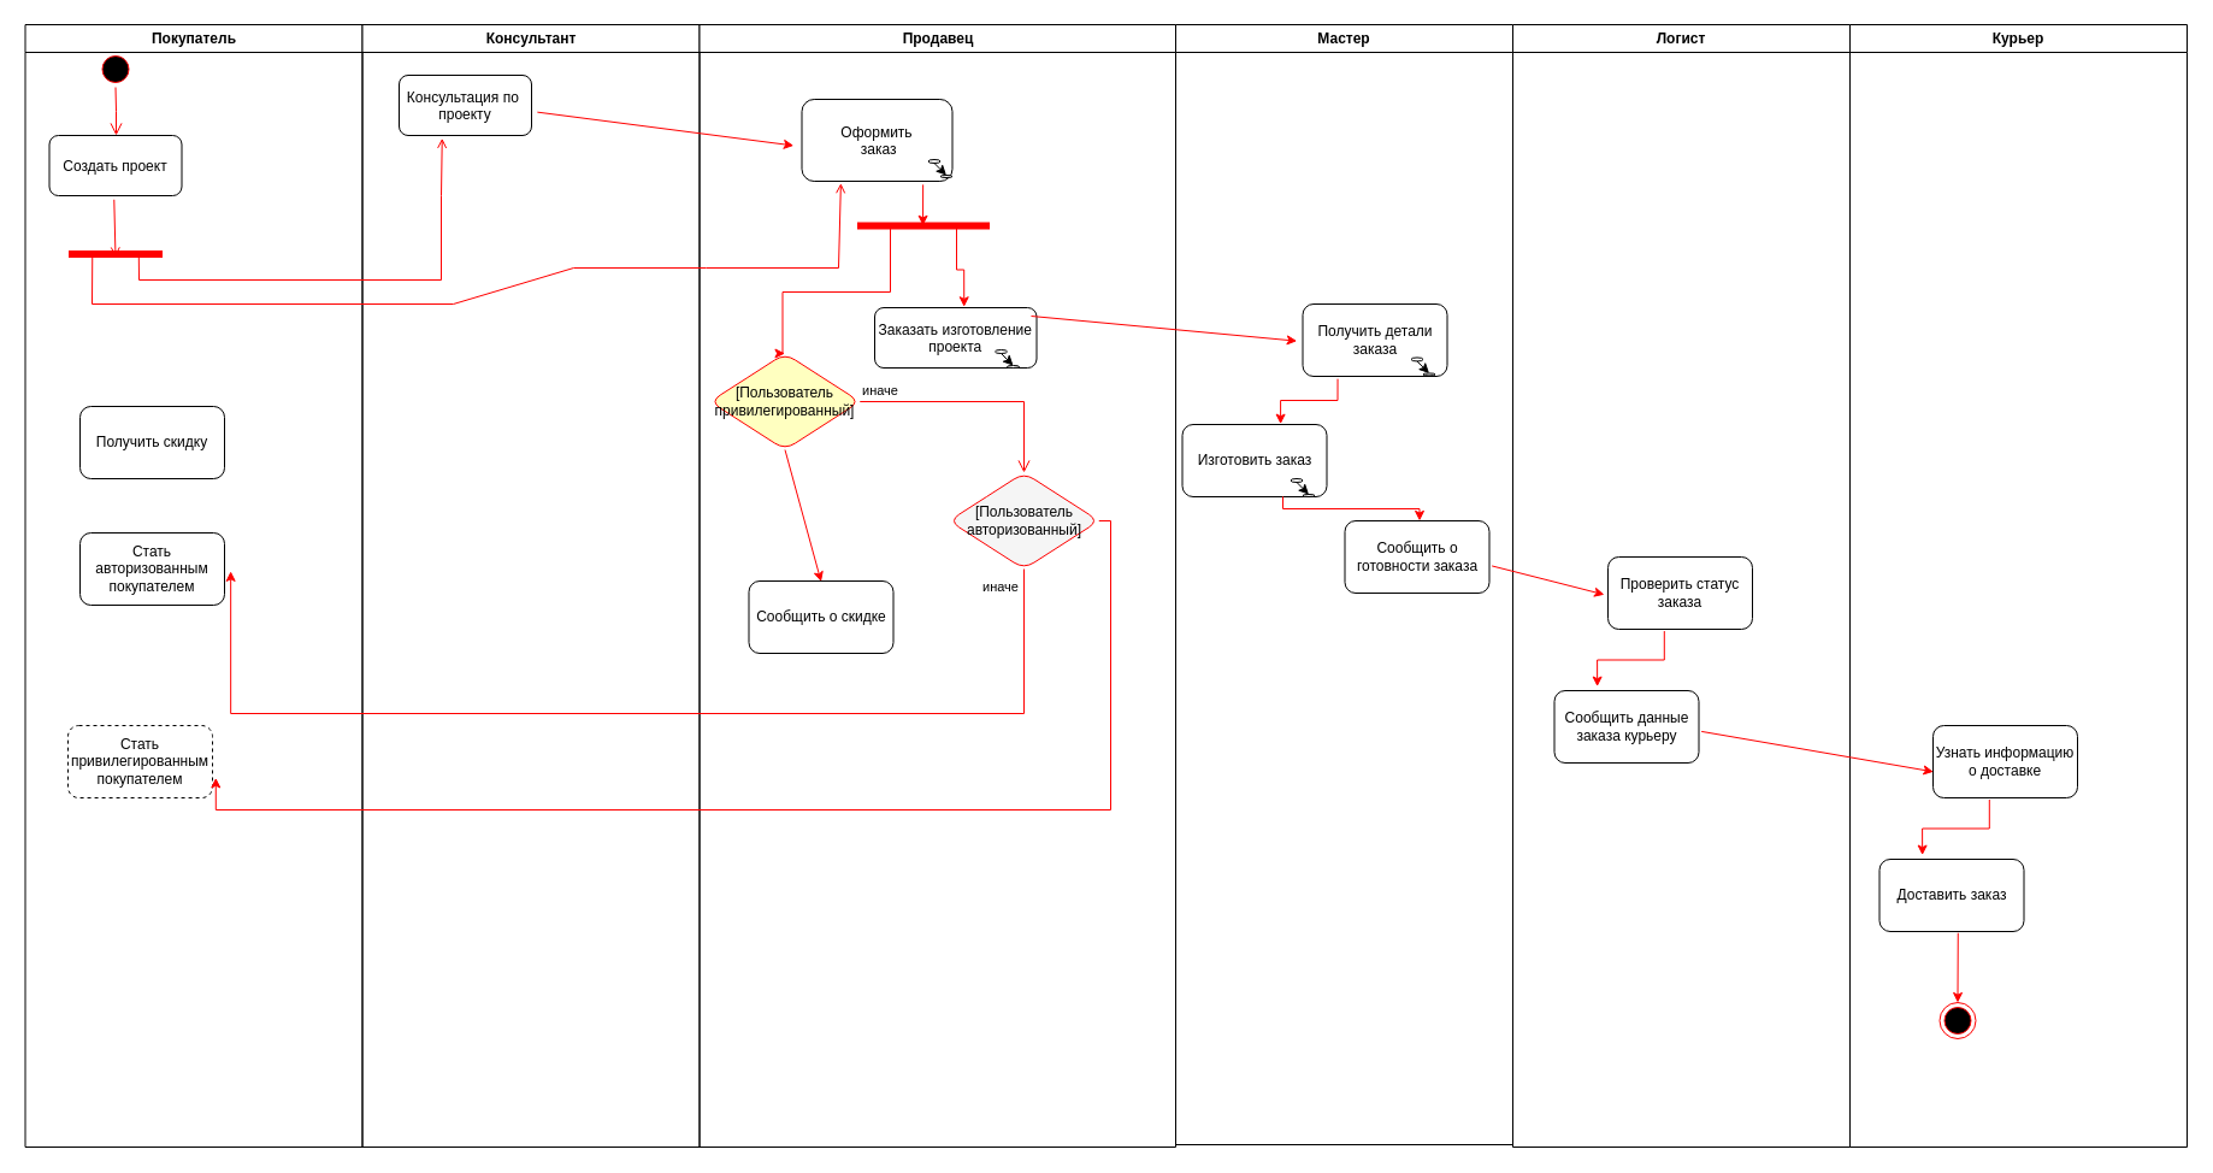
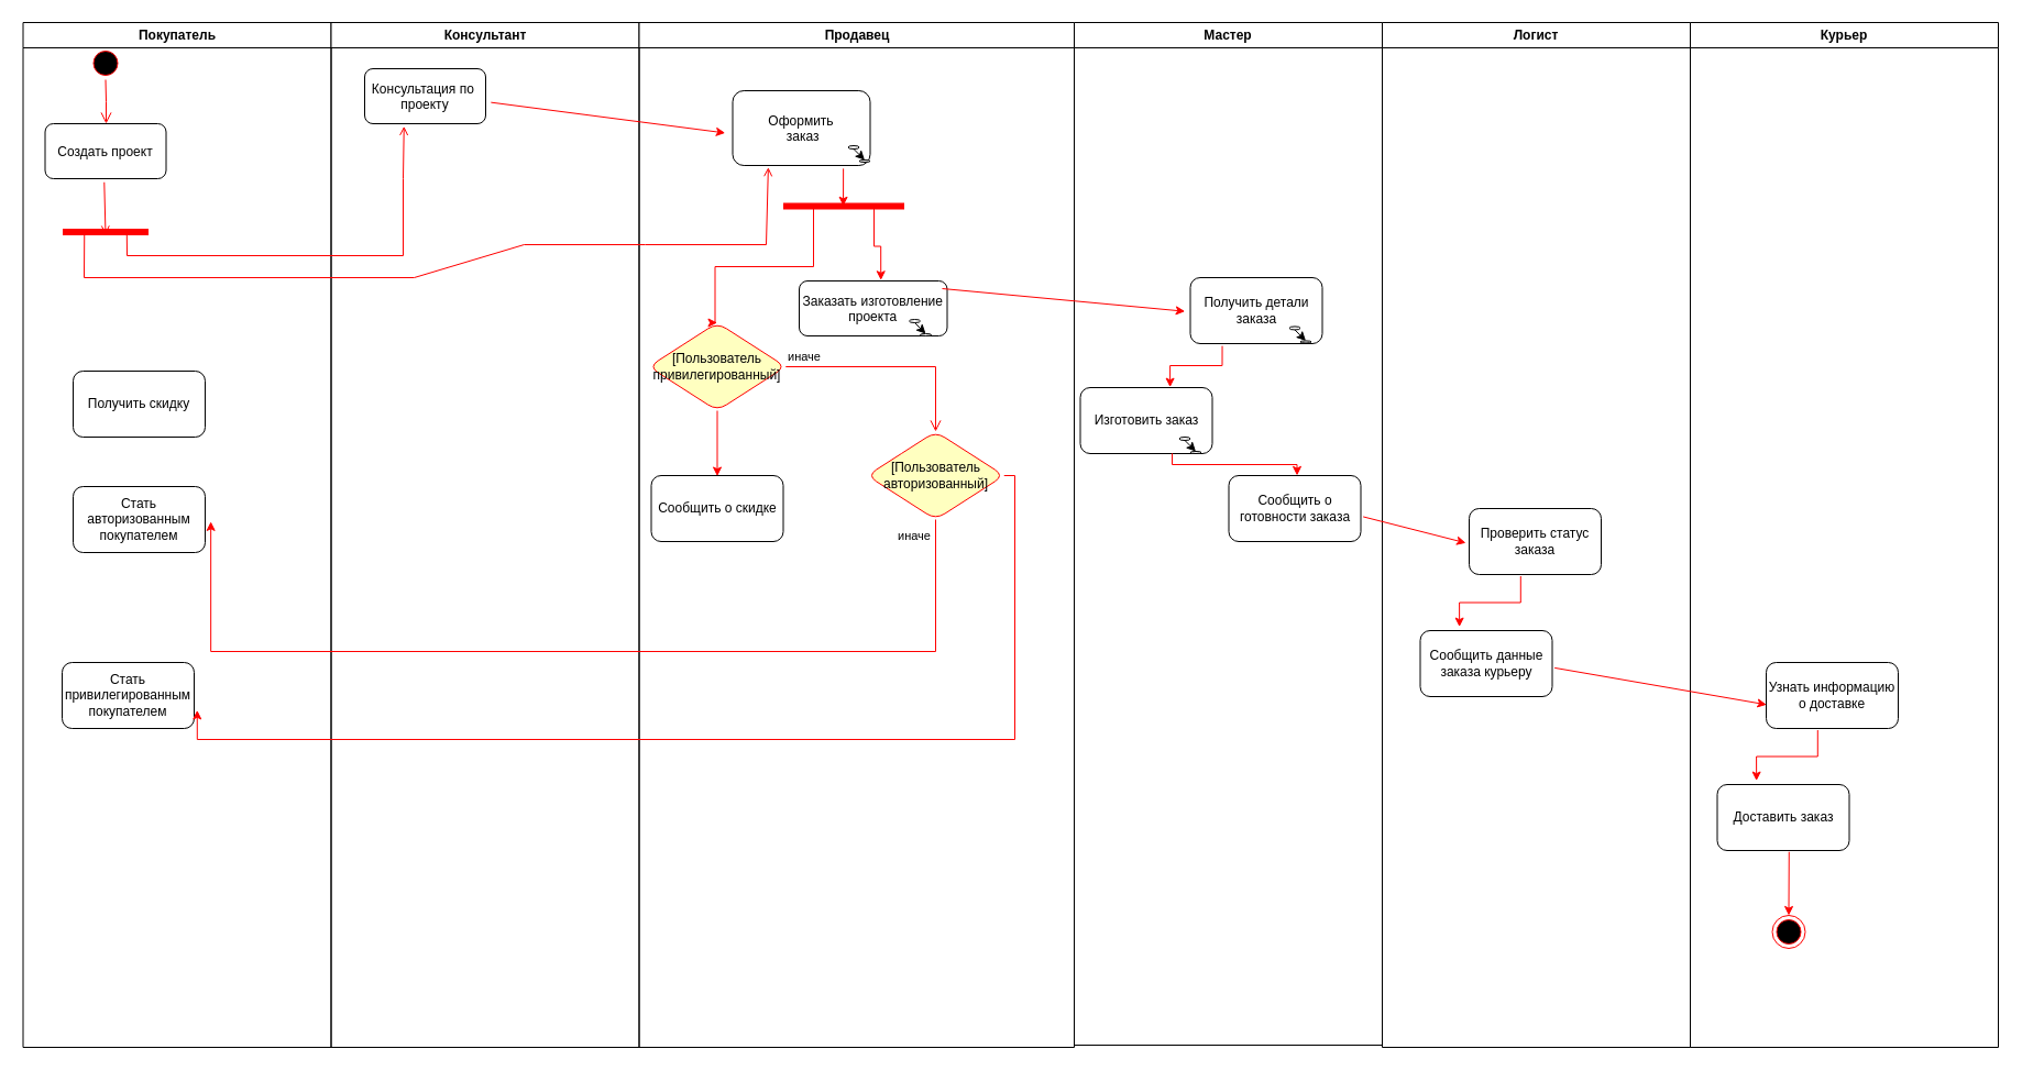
  <mxCell id="0" />
  <mxCell id="1" parent="0" />
  <mxCell id="2" value="Покупатель" style="swimlane;whiteSpace=wrap;startSize=23;" parent="1" vertex="1"><mxGeometry x="20.5" y="20" width="280" height="932" as="geometry" /></mxCell>
  <mxCell id="3" value="" style="ellipse;shape=startState;fillColor=#000000;strokeColor=#ff0000;" parent="2" vertex="1"><mxGeometry x="60" y="22" width="30" height="30" as="geometry" /></mxCell>
  <mxCell id="4" value="" style="edgeStyle=elbowEdgeStyle;elbow=horizontal;verticalAlign=bottom;endArrow=open;endSize=8;strokeColor=#FF0000;endFill=1;rounded=0" parent="2" source="3" target="5" edge="1"><mxGeometry x="100" y="40" as="geometry"><mxPoint x="115" y="110" as="targetPoint" /></mxGeometry></mxCell>
  <mxCell id="5" value="Создать проект" style="rounded=1;" parent="2" vertex="1"><mxGeometry x="20" y="92" width="110" height="50" as="geometry" /></mxCell>
  <mxCell id="6" value="" style="whiteSpace=wrap;strokeColor=#FF0000;fillColor=#FF0000;rotation=90;" parent="2" vertex="1"><mxGeometry x="72.5" y="152" width="5" height="77" as="geometry" /></mxCell>
  <mxCell id="7" value="" style="edgeStyle=none;strokeColor=#FF0000;endArrow=open;endFill=1;rounded=0;exitX=0.489;exitY=1.065;exitDx=0;exitDy=0;entryX=1;entryY=0.5;entryDx=0;entryDy=0;exitPerimeter=0;" parent="2" source="5" target="6" edge="1"><mxGeometry width="100" height="100" relative="1" as="geometry"><mxPoint x="145.5" y="172" as="sourcePoint" /><mxPoint x="265.5" y="172.343" as="targetPoint" /><Array as="points" /></mxGeometry></mxCell>
  <mxCell id="8" value="Получить скидку" style="rounded=1;whiteSpace=wrap;html=1;" parent="2" vertex="1"><mxGeometry x="45.5" y="317" width="120" height="60" as="geometry" /></mxCell>
  <mxCell id="9" value="Стать авторизованным покупателем" style="rounded=1;whiteSpace=wrap;html=1;" parent="2" vertex="1"><mxGeometry x="45.5" y="422" width="120" height="60" as="geometry" /></mxCell>
- <mxCell id="10" value="Стать привилегированным&lt;br&gt;покупателем" style="rounded=1;whiteSpace=wrap;html=1;dashed=1;" parent="2" vertex="1"><mxGeometry x="35.5" y="582" width="120" height="60" as="geometry" /></mxCell>
+ <mxCell id="10" value="Стать привилегированным&lt;br&gt;покупателем" style="rounded=1;whiteSpace=wrap;html=1;" parent="2" vertex="1"><mxGeometry x="35.5" y="582" width="120" height="60" as="geometry" /></mxCell>
  <mxCell id="11" value="Консультант" style="swimlane;whiteSpace=wrap" parent="1" vertex="1"><mxGeometry x="300.5" y="20" width="280" height="932" as="geometry" /></mxCell>
  <mxCell id="12" value="Консультация по &#10;проекту" style="rounded=1;" parent="11" vertex="1"><mxGeometry x="30.5" y="42" width="110" height="50" as="geometry" /></mxCell>
  <mxCell id="13" value="Продавец" style="swimlane;whiteSpace=wrap" parent="1" vertex="1"><mxGeometry x="580.5" y="20" width="395.5" height="932" as="geometry"><mxRectangle x="724.5" y="128" width="80" height="23" as="alternateBounds" /></mxGeometry></mxCell>
  <mxCell id="14" value="Оформить&#10; заказ" style="rounded=1;" parent="13" vertex="1"><mxGeometry x="85" y="62" width="125" height="68" as="geometry" /></mxCell>
  <mxCell id="15" value="" style="ellipse;whiteSpace=wrap;html=1;rounded=1;" parent="13" vertex="1"><mxGeometry x="190" y="112" width="10" height="3" as="geometry" /></mxCell>
  <mxCell id="16" value="" style="ellipse;whiteSpace=wrap;html=1;rounded=1;" parent="13" vertex="1"><mxGeometry x="200" y="125" width="10" height="2" as="geometry" /></mxCell>
  <mxCell id="17" value="" style="endArrow=classic;html=1;rounded=0;exitX=0.5;exitY=1;exitDx=0;exitDy=0;entryX=0.5;entryY=0;entryDx=0;entryDy=0;" parent="13" source="15" target="16" edge="1"><mxGeometry width="50" height="50" relative="1" as="geometry"><mxPoint x="220" y="54" as="sourcePoint" /><mxPoint x="270" y="4" as="targetPoint" /></mxGeometry></mxCell>
  <mxCell id="18" value="Заказать изготовление&#10;проекта" style="rounded=1;" parent="13" vertex="1"><mxGeometry x="145.5" y="235" width="134.5" height="50" as="geometry" /></mxCell>
  <mxCell id="19" value="" style="ellipse;whiteSpace=wrap;html=1;rounded=1;" parent="13" vertex="1"><mxGeometry x="245.5" y="270" width="10" height="3" as="geometry" /></mxCell>
  <mxCell id="20" value="" style="ellipse;whiteSpace=wrap;html=1;rounded=1;" parent="13" vertex="1"><mxGeometry x="255.5" y="283" width="10" height="2" as="geometry" /></mxCell>
  <mxCell id="21" value="" style="endArrow=classic;html=1;rounded=0;exitX=0.5;exitY=1;exitDx=0;exitDy=0;entryX=0.5;entryY=0;entryDx=0;entryDy=0;" parent="13" source="19" target="20" edge="1"><mxGeometry width="50" height="50" relative="1" as="geometry"><mxPoint x="-1173.5" y="-44" as="sourcePoint" /><mxPoint x="-1123.5" y="-94" as="targetPoint" /></mxGeometry></mxCell>
  <mxCell id="22" value="" style="edgeStyle=orthogonalEdgeStyle;rounded=0;orthogonalLoop=1;jettySize=auto;html=1;strokeColor=#FF0000;entryX=0.5;entryY=0;entryDx=0;entryDy=0;exitX=0.25;exitY=0.5;exitDx=0;exitDy=0;exitPerimeter=0;" parent="13" source="23" target="25" edge="1"><mxGeometry relative="1" as="geometry"><Array as="points"><mxPoint x="159" y="222" /><mxPoint x="69" y="222" /></Array></mxGeometry></mxCell>
  <mxCell id="23" value="" style="shape=line;html=1;strokeWidth=6;strokeColor=#ff0000;rounded=1;" parent="13" vertex="1"><mxGeometry x="131" y="162" width="110" height="10" as="geometry" /></mxCell>
  <mxCell id="24" value="" style="endArrow=classic;html=1;rounded=0;strokeColor=#FF0000;entryX=0.552;entryY=-0.015;entryDx=0;entryDy=0;entryPerimeter=0;exitX=0.75;exitY=0.5;exitDx=0;exitDy=0;exitPerimeter=0;edgeStyle=orthogonalEdgeStyle;" parent="13" source="23" target="18" edge="1"><mxGeometry width="50" height="50" relative="1" as="geometry"><mxPoint x="105.5" y="312" as="sourcePoint" /><mxPoint x="155.5" y="262" as="targetPoint" /></mxGeometry></mxCell>
  <mxCell id="25" value="[Пользователь&lt;br&gt;привилегированный]" style="rhombus;whiteSpace=wrap;html=1;fillColor=#ffffc0;strokeColor=#ff0000;rounded=1;" parent="13" vertex="1"><mxGeometry x="8.75" y="273" width="124.5" height="80" as="geometry" /></mxCell>
  <mxCell id="26" value="иначе" style="edgeStyle=orthogonalEdgeStyle;html=1;align=left;verticalAlign=bottom;endArrow=open;endSize=8;strokeColor=#ff0000;rounded=0;entryX=0.5;entryY=0;entryDx=0;entryDy=0;" parent="13" source="25" target="30" edge="1"><mxGeometry x="-1" relative="1" as="geometry"><mxPoint x="255.5" y="382" as="targetPoint" /></mxGeometry></mxCell>
  <mxCell id="27" value="" style="endArrow=classic;html=1;rounded=0;strokeColor=#FF0000;entryX=0.496;entryY=0.477;entryDx=0;entryDy=0;entryPerimeter=0;exitX=0.805;exitY=1.042;exitDx=0;exitDy=0;exitPerimeter=0;" parent="13" source="14" target="23" edge="1"><mxGeometry width="50" height="50" relative="1" as="geometry"><mxPoint x="115.5" y="272" as="sourcePoint" /><mxPoint x="165.5" y="222" as="targetPoint" /></mxGeometry></mxCell>
- <mxCell id="28" value="Сообщить о скидке" style="rounded=1;whiteSpace=wrap;html=1;" parent="13" vertex="1"><mxGeometry x="41" y="462" width="120" height="60" as="geometry" /></mxCell>
+ <mxCell id="28" value="Сообщить о скидке" style="rounded=1;whiteSpace=wrap;html=1;" parent="13" vertex="1"><mxGeometry x="11" y="412" width="120" height="60" as="geometry" /></mxCell>
  <mxCell id="29" value="" style="endArrow=classic;html=1;rounded=0;strokeColor=#FF0000;entryX=0.5;entryY=0.009;entryDx=0;entryDy=0;entryPerimeter=0;exitX=0.5;exitY=1;exitDx=0;exitDy=0;" parent="13" source="25" target="28" edge="1"><mxGeometry width="50" height="50" relative="1" as="geometry"><mxPoint x="165.5" y="462" as="sourcePoint" /><mxPoint x="215.5" y="412" as="targetPoint" /></mxGeometry></mxCell>
- <mxCell id="30" value="[Пользователь&lt;br&gt;авторизованный]" style="rhombus;whiteSpace=wrap;html=1;fillColor=#f5f5f5;strokeColor=#ff0000;rounded=1;" parent="13" vertex="1"><mxGeometry x="207.25" y="372" width="124.5" height="80" as="geometry" /></mxCell>
+ <mxCell id="30" value="[Пользователь&lt;br&gt;авторизованный]" style="rhombus;whiteSpace=wrap;html=1;fillColor=#ffffc0;strokeColor=#ff0000;rounded=1;" parent="13" vertex="1"><mxGeometry x="207.25" y="372" width="124.5" height="80" as="geometry" /></mxCell>
  <mxCell id="31" value="&lt;font style=&quot;font-size: 11px&quot;&gt;иначе&lt;/font&gt;" style="text;html=1;strokeColor=none;fillColor=none;align=center;verticalAlign=middle;whiteSpace=wrap;rounded=0;" parent="13" vertex="1"><mxGeometry x="230.5" y="462" width="40" height="10" as="geometry" /></mxCell>
  <mxCell id="32" value="" style="endArrow=open;strokeColor=#FF0000;endFill=1;rounded=0;exitX=0;exitY=0.25;exitDx=0;exitDy=0;entryX=0.325;entryY=1.047;entryDx=0;entryDy=0;entryPerimeter=0;" parent="1" source="6" target="12" edge="1"><mxGeometry relative="1" as="geometry"><Array as="points"><mxPoint x="115" y="232" /><mxPoint x="366" y="232" /><mxPoint x="366" y="162" /></Array><mxPoint x="386" y="92" as="targetPoint" /></mxGeometry></mxCell>
  <mxCell id="33" value="" style="endArrow=open;strokeColor=#FF0000;endFill=1;rounded=0;exitX=1;exitY=0.75;exitDx=0;exitDy=0;entryX=0.259;entryY=1.025;entryDx=0;entryDy=0;entryPerimeter=0;" parent="1" source="6" target="14" edge="1"><mxGeometry relative="1" as="geometry"><mxPoint x="136" y="233.5" as="sourcePoint" /><mxPoint x="726" y="107" as="targetPoint" /><Array as="points"><mxPoint x="76" y="252" /><mxPoint x="376" y="252" /><mxPoint x="476" y="222" /><mxPoint x="586" y="222" /><mxPoint x="696" y="222" /></Array></mxGeometry></mxCell>
  <mxCell id="34" value="Мастер" style="swimlane;whiteSpace=wrap" parent="1" vertex="1"><mxGeometry x="976" y="20" width="280" height="930" as="geometry"><mxRectangle x="724.5" y="128" width="80" height="23" as="alternateBounds" /></mxGeometry></mxCell>
  <mxCell id="35" value="Изготовить заказ" style="rounded=1;whiteSpace=wrap;html=1;" parent="34" vertex="1"><mxGeometry x="5.5" y="332" width="120" height="60" as="geometry" /></mxCell>
  <mxCell id="36" value="Сообщить о готовности заказа" style="rounded=1;whiteSpace=wrap;html=1;" parent="34" vertex="1"><mxGeometry x="140.5" y="412" width="120" height="60" as="geometry" /></mxCell>
  <mxCell id="37" value="Получить детали заказа" style="rounded=1;whiteSpace=wrap;html=1;" parent="34" vertex="1"><mxGeometry x="105.5" y="232" width="120" height="60" as="geometry" /></mxCell>
  <mxCell id="38" value="" style="ellipse;whiteSpace=wrap;html=1;rounded=1;" parent="34" vertex="1"><mxGeometry x="195.5" y="276.44" width="10" height="3" as="geometry" /></mxCell>
  <mxCell id="39" value="" style="ellipse;whiteSpace=wrap;html=1;rounded=1;" parent="34" vertex="1"><mxGeometry x="205.5" y="289.44" width="10" height="2" as="geometry" /></mxCell>
  <mxCell id="40" value="" style="endArrow=classic;html=1;rounded=0;exitX=0.5;exitY=1;exitDx=0;exitDy=0;entryX=0.5;entryY=0;entryDx=0;entryDy=0;" parent="34" source="38" target="39" edge="1"><mxGeometry width="50" height="50" relative="1" as="geometry"><mxPoint x="-1503.5" y="-37.56" as="sourcePoint" /><mxPoint x="-1453.5" y="-87.56" as="targetPoint" /></mxGeometry></mxCell>
  <mxCell id="41" value="" style="ellipse;whiteSpace=wrap;html=1;rounded=1;" parent="34" vertex="1"><mxGeometry x="95.5" y="377" width="10" height="3" as="geometry" /></mxCell>
  <mxCell id="42" value="" style="ellipse;whiteSpace=wrap;html=1;rounded=1;" parent="34" vertex="1"><mxGeometry x="105.5" y="390" width="10" height="2" as="geometry" /></mxCell>
  <mxCell id="43" value="" style="endArrow=classic;html=1;rounded=0;exitX=0.5;exitY=1;exitDx=0;exitDy=0;entryX=0.5;entryY=0;entryDx=0;entryDy=0;" parent="34" source="41" target="42" edge="1"><mxGeometry width="50" height="50" relative="1" as="geometry"><mxPoint x="-1603.5" y="63" as="sourcePoint" /><mxPoint x="-1553.5" y="13" as="targetPoint" /></mxGeometry></mxCell>
  <mxCell id="44" value="" style="endArrow=classic;html=1;rounded=0;entryX=0.517;entryY=-0.001;entryDx=0;entryDy=0;entryPerimeter=0;fillColor=#f8cecc;strokeColor=#FF0000;exitX=0.696;exitY=0.997;exitDx=0;exitDy=0;exitPerimeter=0;edgeStyle=orthogonalEdgeStyle;" parent="34" source="35" target="36" edge="1"><mxGeometry width="50" height="50" relative="1" as="geometry"><mxPoint x="137.78" y="209.66" as="sourcePoint" /><mxPoint x="94.5" y="277" as="targetPoint" /></mxGeometry></mxCell>
  <mxCell id="45" value="" style="endArrow=classic;html=1;rounded=0;strokeColor=#FF0000;exitX=0.242;exitY=1.035;exitDx=0;exitDy=0;exitPerimeter=0;entryX=0.68;entryY=-0.006;entryDx=0;entryDy=0;entryPerimeter=0;edgeStyle=orthogonalEdgeStyle;" parent="34" source="37" target="35" edge="1"><mxGeometry width="50" height="50" relative="1" as="geometry"><mxPoint x="85.5" y="412" as="sourcePoint" /><mxPoint x="135.5" y="362" as="targetPoint" /></mxGeometry></mxCell>
  <mxCell id="46" value="Логист" style="swimlane;whiteSpace=wrap" parent="1" vertex="1"><mxGeometry x="1256" y="20" width="280" height="932" as="geometry"><mxRectangle x="724.5" y="128" width="80" height="23" as="alternateBounds" /></mxGeometry></mxCell>
  <mxCell id="47" value="Сообщить данные заказа курьеру" style="rounded=1;whiteSpace=wrap;html=1;" parent="46" vertex="1"><mxGeometry x="34.5" y="553" width="120" height="60" as="geometry" /></mxCell>
  <mxCell id="48" value="Проверить статус заказа" style="rounded=1;whiteSpace=wrap;html=1;" parent="46" vertex="1"><mxGeometry x="79" y="442" width="120" height="60" as="geometry" /></mxCell>
  <mxCell id="49" value="" style="endArrow=classic;html=1;rounded=0;strokeColor=#FF0000;entryX=0.297;entryY=-0.057;entryDx=0;entryDy=0;entryPerimeter=0;exitX=0.39;exitY=1.025;exitDx=0;exitDy=0;exitPerimeter=0;edgeStyle=orthogonalEdgeStyle;" parent="46" source="48" target="47" edge="1"><mxGeometry width="50" height="50" relative="1" as="geometry"><mxPoint x="74.5" y="503" as="sourcePoint" /><mxPoint x="124.5" y="453" as="targetPoint" /></mxGeometry></mxCell>
  <mxCell id="50" value="Курьер" style="swimlane;whiteSpace=wrap" parent="1" vertex="1"><mxGeometry x="1536" y="20" width="280" height="932" as="geometry"><mxRectangle x="724.5" y="128" width="80" height="23" as="alternateBounds" /></mxGeometry></mxCell>
  <mxCell id="51" value="Доставить заказ" style="rounded=1;whiteSpace=wrap;html=1;" parent="50" vertex="1"><mxGeometry x="24.5" y="693" width="120" height="60" as="geometry" /></mxCell>
  <mxCell id="52" value="Узнать информацию о доставке" style="rounded=1;whiteSpace=wrap;html=1;" parent="50" vertex="1"><mxGeometry x="69" y="582" width="120" height="60" as="geometry" /></mxCell>
  <mxCell id="53" value="" style="endArrow=classic;html=1;rounded=0;strokeColor=#FF0000;entryX=0.297;entryY=-0.057;entryDx=0;entryDy=0;entryPerimeter=0;exitX=0.39;exitY=1.025;exitDx=0;exitDy=0;exitPerimeter=0;edgeStyle=orthogonalEdgeStyle;" parent="50" source="52" target="51" edge="1"><mxGeometry width="50" height="50" relative="1" as="geometry"><mxPoint x="-1220" y="515" as="sourcePoint" /><mxPoint x="-1170" y="465" as="targetPoint" /></mxGeometry></mxCell>
  <mxCell id="54" value="" style="ellipse;html=1;shape=endState;fillColor=#000000;strokeColor=#ff0000;rounded=1;" parent="50" vertex="1"><mxGeometry x="74.5" y="812" width="30" height="30" as="geometry" /></mxCell>
  <mxCell id="55" value="" style="endArrow=classic;html=1;rounded=0;strokeColor=#FF0000;entryX=0.5;entryY=0;entryDx=0;entryDy=0;exitX=0.544;exitY=1.02;exitDx=0;exitDy=0;exitPerimeter=0;" parent="50" source="51" target="54" edge="1"><mxGeometry width="50" height="50" relative="1" as="geometry"><mxPoint x="-195.5" y="902" as="sourcePoint" /><mxPoint x="-145.5" y="852" as="targetPoint" /></mxGeometry></mxCell>
  <mxCell id="56" value="" style="endArrow=classic;html=1;rounded=0;strokeColor=#FF0000;exitX=1.018;exitY=0.624;exitDx=0;exitDy=0;exitPerimeter=0;entryX=-0.025;entryY=0.521;entryDx=0;entryDy=0;entryPerimeter=0;" parent="1" source="36" target="48" edge="1"><mxGeometry width="50" height="50" relative="1" as="geometry"><mxPoint x="1106" y="192" as="sourcePoint" /><mxPoint x="1156" y="142" as="targetPoint" /></mxGeometry></mxCell>
  <mxCell id="57" value="" style="endArrow=classic;html=1;rounded=0;strokeColor=#FF0000;entryX=0.003;entryY=0.639;entryDx=0;entryDy=0;entryPerimeter=0;exitX=1.018;exitY=0.565;exitDx=0;exitDy=0;exitPerimeter=0;" parent="1" source="47" target="52" edge="1"><mxGeometry width="50" height="50" relative="1" as="geometry"><mxPoint x="1225" y="642" as="sourcePoint" /><mxPoint x="1275" y="592" as="targetPoint" /></mxGeometry></mxCell>
  <mxCell id="58" value="" style="endArrow=classic;html=1;rounded=0;strokeColor=#FF0000;entryX=-0.04;entryY=0.511;entryDx=0;entryDy=0;entryPerimeter=0;" parent="1" target="37" edge="1"><mxGeometry width="50" height="50" relative="1" as="geometry"><mxPoint x="856" y="262" as="sourcePoint" /><mxPoint x="1146" y="392" as="targetPoint" /></mxGeometry></mxCell>
  <mxCell id="59" value="" style="endArrow=classic;html=1;rounded=0;strokeColor=#FF0000;exitX=0.5;exitY=1;exitDx=0;exitDy=0;entryX=1.043;entryY=0.531;entryDx=0;entryDy=0;entryPerimeter=0;edgeStyle=elbowEdgeStyle;" parent="1" source="30" target="9" edge="1"><mxGeometry width="50" height="50" relative="1" as="geometry"><mxPoint x="926" y="432" as="sourcePoint" /><mxPoint x="850" y="646.999" as="targetPoint" /><Array as="points"><mxPoint x="521" y="592" /></Array></mxGeometry></mxCell>
  <mxCell id="60" value="" style="endArrow=classic;html=1;rounded=0;fontSize=11;strokeColor=#FF0000;exitX=1;exitY=0.5;exitDx=0;exitDy=0;entryX=1.023;entryY=0.723;entryDx=0;entryDy=0;entryPerimeter=0;edgeStyle=orthogonalEdgeStyle;" parent="1" source="30" target="10" edge="1"><mxGeometry width="50" height="50" relative="1" as="geometry"><mxPoint x="676" y="592" as="sourcePoint" /><mxPoint x="926" y="532" as="targetPoint" /><Array as="points"><mxPoint x="922" y="432" /><mxPoint x="922" y="672" /><mxPoint x="179" y="672" /></Array></mxGeometry></mxCell>
  <mxCell id="61" value="" style="endArrow=classic;html=1;rounded=0;fontSize=11;strokeColor=#FF0000;exitX=1.044;exitY=0.613;exitDx=0;exitDy=0;exitPerimeter=0;entryX=-0.054;entryY=0.565;entryDx=0;entryDy=0;entryPerimeter=0;" parent="1" source="12" target="14" edge="1"><mxGeometry width="50" height="50" relative="1" as="geometry"><mxPoint x="826" y="402" as="sourcePoint" /><mxPoint x="876" y="352" as="targetPoint" /></mxGeometry></mxCell>
